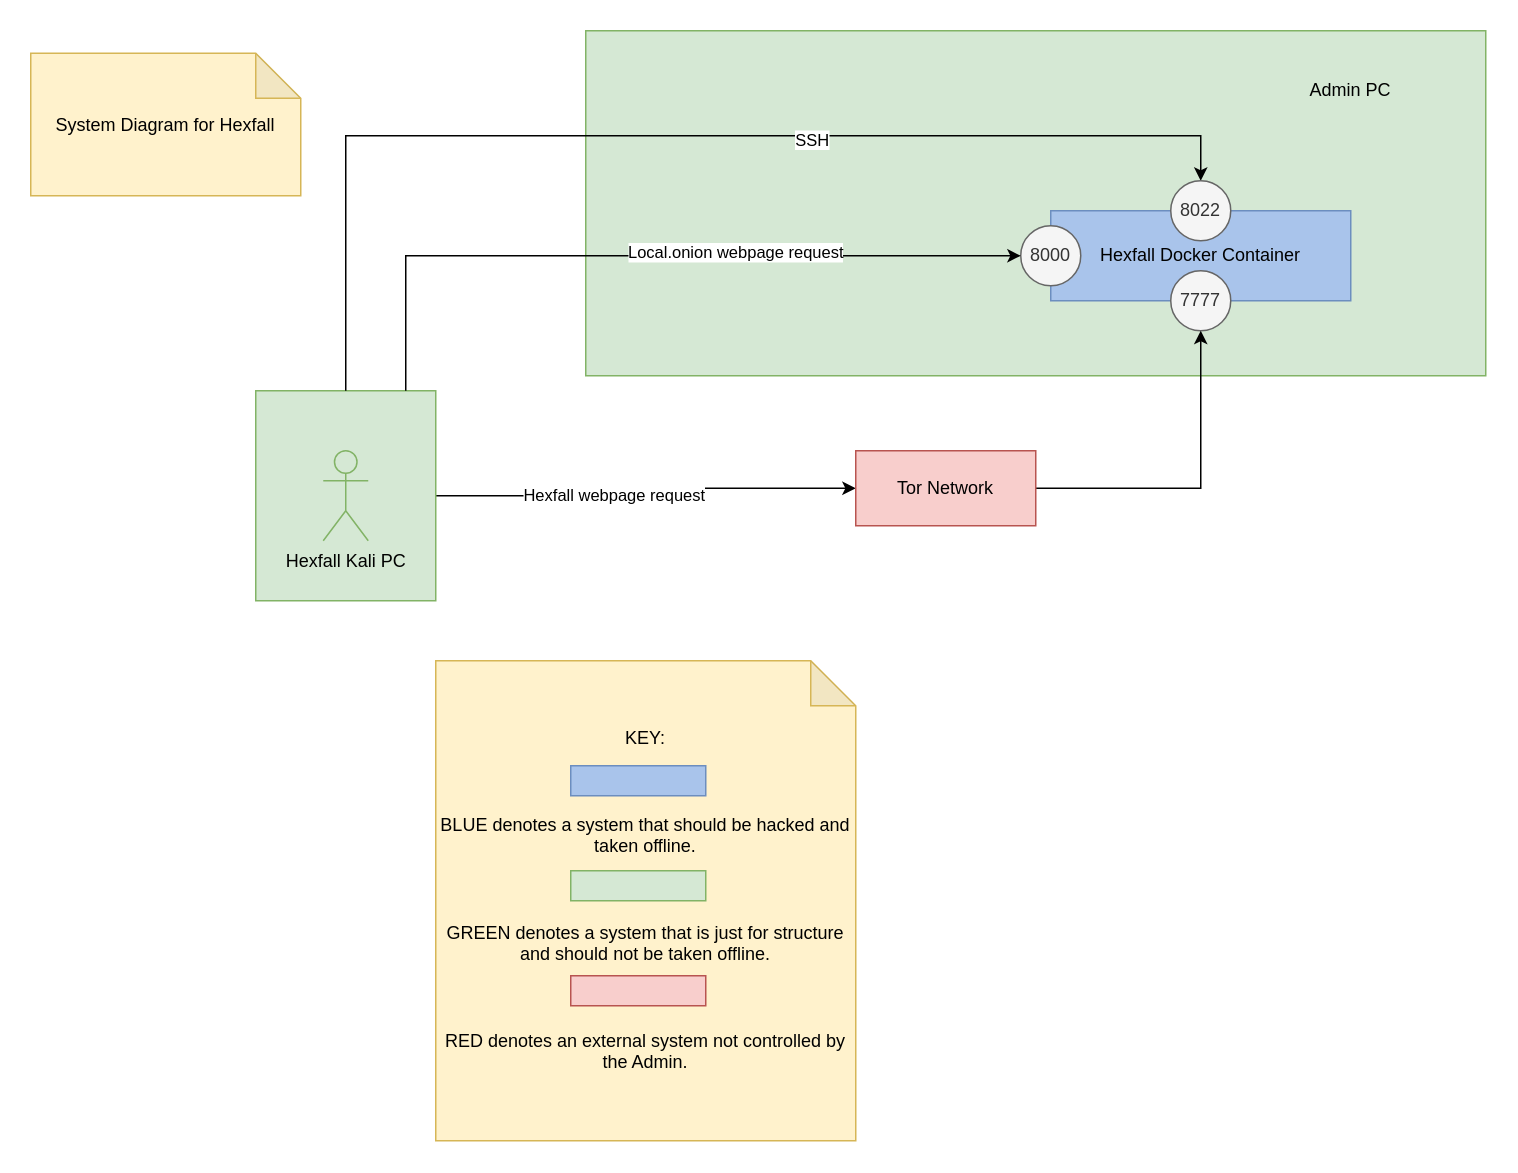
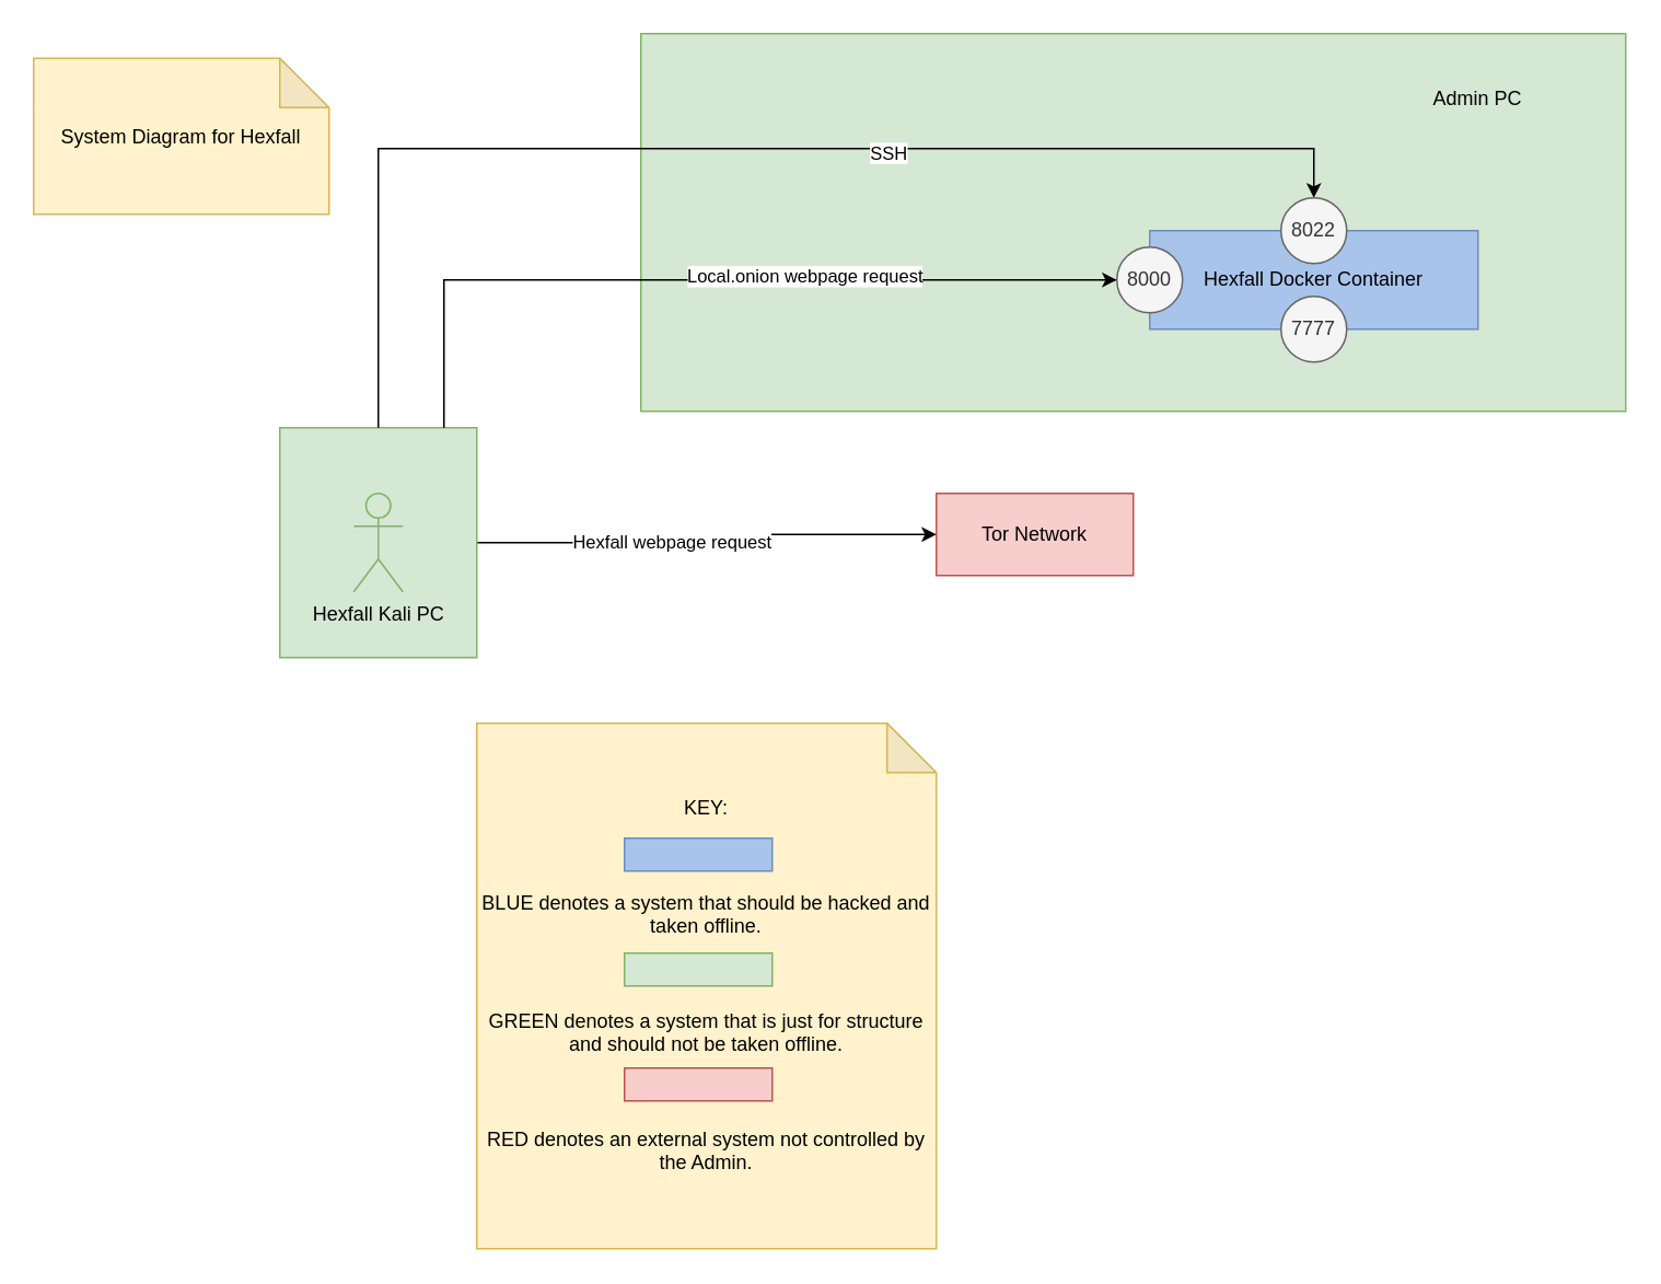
  <mxCell id="0" />
  <mxCell id="1" parent="0" />
  <mxCell id="2" value="" style="rounded=0;whiteSpace=wrap;html=1;fillColor=#d5e8d4;strokeColor=#82b366;" vertex="1" parent="1"><mxGeometry x="390" y="20" width="600" height="230" as="geometry" /></mxCell>
  <mxCell id="3" style="edgeStyle=orthogonalEdgeStyle;rounded=0;orthogonalLoop=1;jettySize=auto;html=1;entryX=0;entryY=0.5;entryDx=0;entryDy=0;" edge="1" parent="1" source="5" target="20"><mxGeometry relative="1" as="geometry" /></mxCell>
  <mxCell id="4" value="Hexfall webpage request" style="edgeLabel;html=1;align=center;verticalAlign=middle;resizable=0;points=[];" vertex="1" connectable="0" parent="3"><mxGeometry x="-0.171" y="1" relative="1" as="geometry"><mxPoint as="offset" /></mxGeometry></mxCell>
  <mxCell id="5" value="" style="rounded=0;whiteSpace=wrap;html=1;fillColor=#d5e8d4;strokeColor=#82b366;" vertex="1" parent="1"><mxGeometry x="170" y="260" width="120" height="140" as="geometry" /></mxCell>
  <mxCell id="6" value="Hexfall Docker Container" style="rounded=0;whiteSpace=wrap;html=1;fillColor=#A9C4EB;strokeColor=#6c8ebf;" vertex="1" parent="1"><mxGeometry x="700" y="140" width="200" height="60" as="geometry" /></mxCell>
  <mxCell id="7" value="KEY:&lt;br&gt;&lt;br&gt;&lt;br&gt;&lt;br&gt;BLUE denotes a system that should be hacked and taken offline.&lt;br&gt;&lt;br&gt;&lt;br&gt;&lt;br&gt;GREEN denotes a system that is just for structure and should not be taken offline.&lt;br&gt;&lt;br&gt;&lt;br&gt;&lt;br&gt;RED denotes an external system not controlled by the Admin." style="shape=note;whiteSpace=wrap;html=1;backgroundOutline=1;darkOpacity=0.05;fillColor=#fff2cc;strokeColor=#d6b656;" vertex="1" parent="1"><mxGeometry x="290" y="440" width="280" height="320" as="geometry" /></mxCell>
  <mxCell id="8" value="" style="rounded=0;whiteSpace=wrap;html=1;fillColor=#A9C4EB;strokeColor=#6c8ebf;" vertex="1" parent="1"><mxGeometry x="380" y="510" width="90" height="20" as="geometry" /></mxCell>
  <mxCell id="9" value="" style="rounded=0;whiteSpace=wrap;html=1;fillColor=#d5e8d4;strokeColor=#82b366;" vertex="1" parent="1"><mxGeometry x="380" y="580" width="90" height="20" as="geometry" /></mxCell>
  <mxCell id="10" value="8000" style="ellipse;whiteSpace=wrap;html=1;aspect=fixed;fillColor=#f5f5f5;fontColor=#333333;strokeColor=#666666;" vertex="1" parent="1"><mxGeometry x="680" y="150" width="40" height="40" as="geometry" /></mxCell>
  <mxCell id="11" value="Hexfall Kali PC" style="shape=umlActor;verticalLabelPosition=bottom;verticalAlign=top;html=1;outlineConnect=0;fillColor=#d5e8d4;strokeColor=#82b366;" vertex="1" parent="1"><mxGeometry x="215" y="300" width="30" height="60" as="geometry" /></mxCell>
  <mxCell id="12" style="edgeStyle=orthogonalEdgeStyle;rounded=0;orthogonalLoop=1;jettySize=auto;html=1;entryX=0;entryY=0.5;entryDx=0;entryDy=0;endArrow=classic;endFill=1;" edge="1" parent="1" source="5" target="10"><mxGeometry relative="1" as="geometry"><Array as="points"><mxPoint x="270" y="170" /></Array></mxGeometry></mxCell>
  <mxCell id="13" value="Local.onion webpage request" style="edgeLabel;html=1;align=center;verticalAlign=middle;resizable=0;points=[];" vertex="1" connectable="0" parent="12"><mxGeometry x="0.235" y="3" relative="1" as="geometry"><mxPoint as="offset" /></mxGeometry></mxCell>
  <mxCell id="14" style="edgeStyle=orthogonalEdgeStyle;rounded=0;orthogonalLoop=1;jettySize=auto;html=1;endArrow=classic;endFill=1;entryX=0.5;entryY=0;entryDx=0;entryDy=0;" edge="1" parent="1" source="5" target="17"><mxGeometry relative="1" as="geometry"><mxPoint x="650" y="170" as="targetPoint" /><Array as="points"><mxPoint x="230" y="90" /><mxPoint x="800" y="90" /></Array></mxGeometry></mxCell>
  <mxCell id="15" value="SSH" style="edgeLabel;html=1;align=center;verticalAlign=middle;resizable=0;points=[];" vertex="1" connectable="0" parent="14"><mxGeometry x="0.247" y="-2" relative="1" as="geometry"><mxPoint as="offset" /></mxGeometry></mxCell>
  <mxCell id="16" value="7777" style="ellipse;whiteSpace=wrap;html=1;aspect=fixed;fillColor=#f5f5f5;fontColor=#333333;strokeColor=#666666;" vertex="1" parent="1"><mxGeometry x="780" y="180" width="40" height="40" as="geometry" /></mxCell>
  <mxCell id="17" value="8022" style="ellipse;whiteSpace=wrap;html=1;aspect=fixed;fillColor=#f5f5f5;fontColor=#333333;strokeColor=#666666;" vertex="1" parent="1"><mxGeometry x="780" y="120" width="40" height="40" as="geometry" /></mxCell>
  <mxCell id="18" value="Admin PC" style="text;html=1;strokeColor=none;fillColor=none;align=center;verticalAlign=middle;whiteSpace=wrap;rounded=0;" vertex="1" parent="1"><mxGeometry x="870" y="45" width="60" height="30" as="geometry" /></mxCell>
- <mxCell id="19" style="edgeStyle=orthogonalEdgeStyle;rounded=0;orthogonalLoop=1;jettySize=auto;html=1;entryX=0.5;entryY=1;entryDx=0;entryDy=0;" edge="1" parent="1" source="20" target="16"><mxGeometry relative="1" as="geometry" /></mxCell>
  <mxCell id="20" value="Tor Network" style="rounded=0;whiteSpace=wrap;html=1;fillColor=#f8cecc;strokeColor=#b85450;" vertex="1" parent="1"><mxGeometry x="570" y="300" width="120" height="50" as="geometry" /></mxCell>
  <mxCell id="21" value="" style="rounded=0;whiteSpace=wrap;html=1;fillColor=#f8cecc;strokeColor=#b85450;" vertex="1" parent="1"><mxGeometry x="380" y="650" width="90" height="20" as="geometry" /></mxCell>
  <mxCell id="22" value="System Diagram for Hexfall" style="shape=note;whiteSpace=wrap;html=1;backgroundOutline=1;darkOpacity=0.05;fillColor=#fff2cc;strokeColor=#d6b656;" vertex="1" parent="1"><mxGeometry x="20" y="35" width="180" height="95" as="geometry" /></mxCell>
